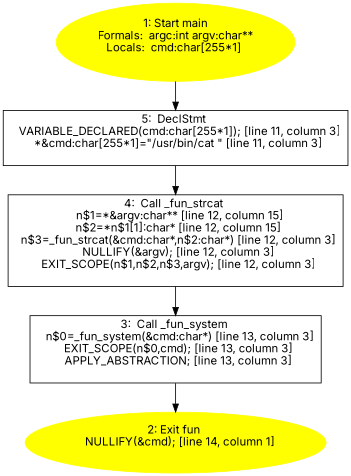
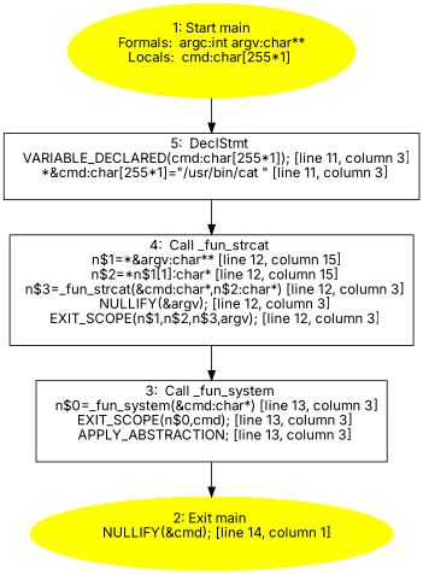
  digraph {
    fontname=Inter
    node [fontname=Inter shape=box]
    edge [fontname=Inter]
    n1 [color=yellow label="1: Start main\nFormals:  argc:int argv:char**\nLocals:  cmd:char[255*1] \n  " style=filled shape=""]
    n2 [label="5:  DeclStmt \n   VARIABLE_DECLARED(cmd:char[255*1]); [line 11, column 3]\n  *&cmd:char[255*1]=\"/usr/bin/cat \" [line 11, column 3]\n "]
    n3 [label="4:  Call _fun_strcat \n   n$1=*&argv:char** [line 12, column 15]\n  n$2=*n$1[1]:char* [line 12, column 15]\n  n$3=_fun_strcat(&cmd:char*,n$2:char*) [line 12, column 3]\n  NULLIFY(&argv); [line 12, column 3]\n  EXIT_SCOPE(n$1,n$2,n$3,argv); [line 12, column 3]\n "]
-   n4 [color=yellow label="2: Exit fun \n   NULLIFY(&cmd); [line 14, column 1]\n " style=filled shape=""]
+   n4 [color=yellow label="2: Exit main \n   NULLIFY(&cmd); [line 14, column 1]\n " style=filled shape=""]
    n5 [label="3:  Call _fun_system \n   n$0=_fun_system(&cmd:char*) [line 13, column 3]\n  EXIT_SCOPE(n$0,cmd); [line 13, column 3]\n  APPLY_ABSTRACTION; [line 13, column 3]\n "]
    n1 -> n2
    n2 -> n3
    n3 -> n5
    n5 -> n4
  }
